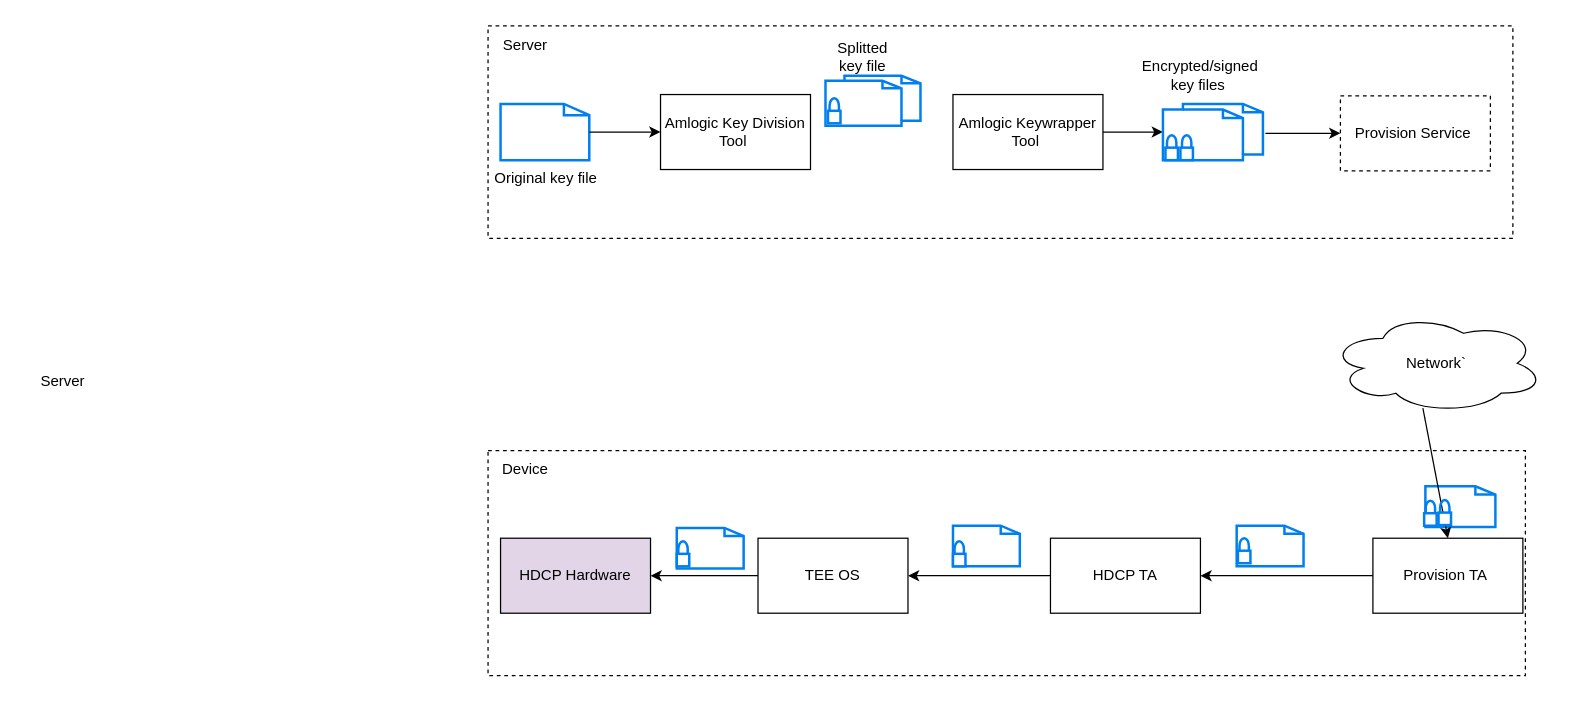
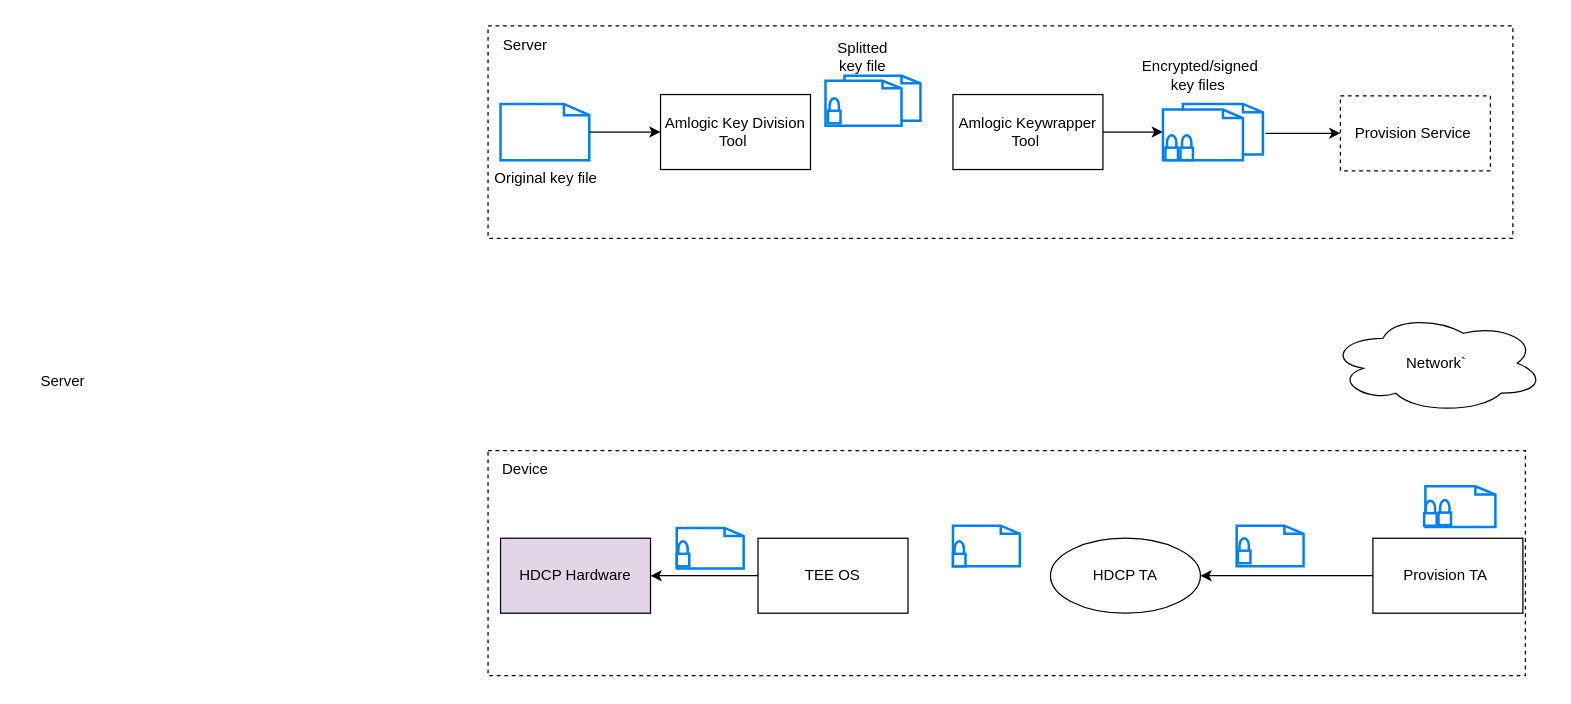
  <mxCell id="0" />
  <mxCell id="1" parent="0" />
  <mxCell id="2" value="&lt;blockquote style=&quot;margin: 0 0 0 40px; border: none; padding: 0px;&quot;&gt;&lt;div style=&quot;&quot;&gt;&lt;br&gt;&lt;/div&gt;&lt;/blockquote&gt;" style="rounded=0;whiteSpace=wrap;html=1;dashed=1;align=center;labelPosition=center;verticalLabelPosition=bottom;verticalAlign=top;" parent="1" vertex="1"><mxGeometry y="360" width="830" height="180" as="geometry" x="390" /></mxCell>
  <mxCell id="3" value="" style="html=1;verticalLabelPosition=bottom;align=center;labelBackgroundColor=#ffffff;verticalAlign=top;strokeWidth=2;strokeColor=#0080F0;shadow=0;dashed=0;shape=mxgraph.ios7.icons.document;" parent="1" vertex="1"><mxGeometry x="1140" y="388.5" width="56" height="32.5" as="geometry" /></mxCell>
  <mxCell id="4" value="&lt;blockquote style=&quot;margin: 0 0 0 40px; border: none; padding: 0px;&quot;&gt;&lt;div style=&quot;&quot;&gt;&lt;br&gt;&lt;/div&gt;&lt;/blockquote&gt;" style="rounded=0;whiteSpace=wrap;html=1;dashed=1;align=center;labelPosition=center;verticalLabelPosition=bottom;verticalAlign=top;" parent="1" vertex="1"><mxGeometry y="20" width="820" height="170" as="geometry" x="390" /></mxCell>
  <mxCell id="5" value="Original key file" style="html=1;verticalLabelPosition=bottom;align=center;labelBackgroundColor=#ffffff;verticalAlign=top;strokeWidth=2;strokeColor=#0080F0;shadow=0;dashed=0;shape=mxgraph.ios7.icons.document;" parent="1" vertex="1"><mxGeometry x="400" y="82.5" width="71" height="45" as="geometry" /></mxCell>
  <mxCell id="6" value="Amlogic Key Division Tool&amp;nbsp;" style="rounded=0;whiteSpace=wrap;html=1;" parent="1" vertex="1"><mxGeometry x="528" y="75" width="120" height="60" as="geometry" /></mxCell>
  <mxCell id="7" value="Amlogic Keywrapper Tool&amp;nbsp;" style="rounded=0;whiteSpace=wrap;html=1;" parent="1" vertex="1"><mxGeometry x="762" y="75" width="120" height="60" as="geometry" /></mxCell>
  <mxCell id="8" value="" style="endArrow=classic;html=1;rounded=0;entryX=0;entryY=0.5;entryDx=0;entryDy=0;" parent="1" source="5" target="6" edge="1"><mxGeometry width="50" height="50" relative="1" as="geometry"><mxPoint x="500" y="110" as="sourcePoint" /><mxPoint x="550" y="60" as="targetPoint" /></mxGeometry></mxCell>
  <mxCell id="9" value="" style="html=1;verticalLabelPosition=bottom;align=center;labelBackgroundColor=#ffffff;verticalAlign=top;strokeWidth=2;strokeColor=#0080F0;shadow=0;dashed=0;shape=mxgraph.ios7.icons.documents;" parent="1" vertex="1"><mxGeometry x="660" y="60" width="76" height="40" as="geometry" /></mxCell>
  <mxCell id="10" value="" style="edgeStyle=orthogonalEdgeStyle;rounded=0;orthogonalLoop=1;jettySize=auto;html=1;exitX=1;exitY=0.5;exitDx=0;exitDy=0;" parent="1" source="7" target="11" edge="1"><mxGeometry relative="1" as="geometry"><mxPoint x="1090" y="230" as="targetPoint" /></mxGeometry></mxCell>
  <mxCell id="11" value="" style="html=1;verticalLabelPosition=bottom;align=center;labelBackgroundColor=#ffffff;verticalAlign=top;strokeWidth=2;strokeColor=#0080F0;shadow=0;dashed=0;shape=mxgraph.ios7.icons.documents;" parent="1" vertex="1"><mxGeometry x="930" y="82.5" width="80" height="45" as="geometry" /></mxCell>
  <mxCell id="12" value="Provision Service&amp;nbsp;" style="rounded=0;whiteSpace=wrap;html=1;dashed=1;" parent="1" vertex="1"><mxGeometry x="1072" y="76" width="120" height="60" as="geometry" /></mxCell>
  <mxCell id="13" value="" style="endArrow=classic;html=1;rounded=0;entryX=0;entryY=0.5;entryDx=0;entryDy=0;exitX=1.025;exitY=0.522;exitDx=0;exitDy=0;exitPerimeter=0;" parent="1" source="11" target="12" edge="1"><mxGeometry width="50" height="50" relative="1" as="geometry"><mxPoint x="1040" y="110" as="sourcePoint" /><mxPoint x="1090" y="60" as="targetPoint" /></mxGeometry></mxCell>
  <mxCell id="14" value="Server" style="text;html=1;strokeColor=none;fillColor=none;align=center;verticalAlign=middle;whiteSpace=wrap;rounded=0;" parent="1" vertex="1"><mxGeometry x="20" y="290" width="60" height="30" as="geometry" /></mxCell>
  <mxCell id="15" value="Splitted key file" style="text;html=1;strokeColor=none;fillColor=none;align=center;verticalAlign=middle;whiteSpace=wrap;rounded=0;" parent="1" vertex="1"><mxGeometry x="660" y="30" width="60" height="30" as="geometry" /></mxCell>
  <mxCell id="16" value="Encrypted/signed key files&amp;nbsp;" style="text;html=1;strokeColor=none;fillColor=none;align=center;verticalAlign=middle;whiteSpace=wrap;rounded=0;" parent="1" vertex="1"><mxGeometry x="930" y="45" width="60" height="30" as="geometry" /></mxCell>
  <mxCell id="17" value="Provision TA&amp;nbsp;" style="rounded=0;whiteSpace=wrap;html=1;" parent="1" vertex="1"><mxGeometry x="1098" y="430" width="120" height="60" as="geometry" /></mxCell>
- <mxCell id="18" value="HDCP TA" style="rounded=0;whiteSpace=wrap;html=1;" parent="1" vertex="1"><mxGeometry x="840" y="430" width="120" height="60" as="geometry" /></mxCell>
+ <mxCell id="18" value="HDCP TA" style="ellipse;whiteSpace=wrap;html=1;" parent="1" vertex="1"><mxGeometry x="840" y="430" width="120" height="60" as="geometry" /></mxCell>
  <mxCell id="19" value="" style="html=1;verticalLabelPosition=bottom;align=center;labelBackgroundColor=#ffffff;verticalAlign=top;strokeWidth=2;strokeColor=#0080F0;shadow=0;dashed=0;shape=mxgraph.ios7.icons.locked;" parent="1" vertex="1"><mxGeometry x="944" y="107.5" width="10" height="20" as="geometry" /></mxCell>
  <mxCell id="20" value="" style="html=1;verticalLabelPosition=bottom;align=center;labelBackgroundColor=#ffffff;verticalAlign=top;strokeWidth=2;strokeColor=#0080F0;shadow=0;dashed=0;shape=mxgraph.ios7.icons.locked;" parent="1" vertex="1"><mxGeometry x="932" y="107.5" width="10" height="20" as="geometry" /></mxCell>
  <mxCell id="21" value="" style="html=1;verticalLabelPosition=bottom;align=center;labelBackgroundColor=#ffffff;verticalAlign=top;strokeWidth=2;strokeColor=#0080F0;shadow=0;dashed=0;shape=mxgraph.ios7.icons.locked;" parent="1" vertex="1"><mxGeometry x="662" y="78" width="10" height="20" as="geometry" /></mxCell>
  <mxCell id="22" value="Network`" style="ellipse;shape=cloud;whiteSpace=wrap;html=1;" parent="1" vertex="1"><mxGeometry x="1063" y="250" width="172" height="80" as="geometry" /></mxCell>
  <mxCell id="23" value="TEE OS" style="rounded=0;whiteSpace=wrap;html=1;" parent="1" vertex="1"><mxGeometry x="606" y="430" width="120" height="60" as="geometry" /></mxCell>
  <mxCell id="24" value="HDCP Hardware" style="rounded=0;whiteSpace=wrap;html=1;fillColor=#e1d5e7;" parent="1" vertex="1"><mxGeometry x="400" y="430" width="120" height="60" as="geometry" /></mxCell>
- <mxCell id="25" value="" style="endArrow=classic;html=1;rounded=0;exitX=0.436;exitY=0.95;exitDx=0;exitDy=0;exitPerimeter=0;entryX=0.5;entryY=0;entryDx=0;entryDy=0;" parent="1" source="22" target="17" edge="1"><mxGeometry width="50" height="50" relative="1" as="geometry"><mxPoint x="1210" y="370" as="sourcePoint" /><mxPoint x="1260" y="320" as="targetPoint" /></mxGeometry></mxCell>
  <mxCell id="26" value="" style="endArrow=classic;html=1;rounded=0;exitX=0;exitY=0.5;exitDx=0;exitDy=0;entryX=1;entryY=0.5;entryDx=0;entryDy=0;" parent="1" source="17" target="18" edge="1"><mxGeometry width="50" height="50" relative="1" as="geometry"><mxPoint x="890" y="360" as="sourcePoint" /><mxPoint x="940" y="310" as="targetPoint" /></mxGeometry></mxCell>
- <mxCell id="27" value="" style="endArrow=classic;html=1;rounded=0;exitX=0;exitY=0.5;exitDx=0;exitDy=0;entryX=1;entryY=0.5;entryDx=0;entryDy=0;" parent="1" source="18" target="23" edge="1"><mxGeometry width="50" height="50" relative="1" as="geometry"><mxPoint x="700" y="360" as="sourcePoint" /><mxPoint x="750" y="310" as="targetPoint" /></mxGeometry></mxCell>
  <mxCell id="28" value="" style="html=1;verticalLabelPosition=bottom;align=center;labelBackgroundColor=#ffffff;verticalAlign=top;strokeWidth=2;strokeColor=#0080F0;shadow=0;dashed=0;shape=mxgraph.ios7.icons.locked;" parent="1" vertex="1"><mxGeometry x="1139" y="400" width="10" height="20" as="geometry" /></mxCell>
  <mxCell id="29" value="" style="html=1;verticalLabelPosition=bottom;align=center;labelBackgroundColor=#ffffff;verticalAlign=top;strokeWidth=2;strokeColor=#0080F0;shadow=0;dashed=0;shape=mxgraph.ios7.icons.locked;" parent="1" vertex="1"><mxGeometry x="1150.5" y="399.5" width="10" height="20" as="geometry" /></mxCell>
  <mxCell id="30" value="" style="html=1;verticalLabelPosition=bottom;align=center;labelBackgroundColor=#ffffff;verticalAlign=top;strokeWidth=2;strokeColor=#0080F0;shadow=0;dashed=0;shape=mxgraph.ios7.icons.document;" parent="1" vertex="1"><mxGeometry x="989" y="420" width="53.5" height="32.5" as="geometry" /></mxCell>
  <mxCell id="31" value="" style="html=1;verticalLabelPosition=bottom;align=center;labelBackgroundColor=#ffffff;verticalAlign=top;strokeWidth=2;strokeColor=#0080F0;shadow=0;dashed=0;shape=mxgraph.ios7.icons.locked;" parent="1" vertex="1"><mxGeometry x="990" y="430" width="10" height="20" as="geometry" /></mxCell>
  <mxCell id="32" value="" style="html=1;verticalLabelPosition=bottom;align=center;labelBackgroundColor=#ffffff;verticalAlign=top;strokeWidth=2;strokeColor=#0080F0;shadow=0;dashed=0;shape=mxgraph.ios7.icons.document;" parent="1" vertex="1"><mxGeometry x="762" y="420" width="53.5" height="32.5" as="geometry" /></mxCell>
  <mxCell id="33" value="" style="html=1;verticalLabelPosition=bottom;align=center;labelBackgroundColor=#ffffff;verticalAlign=top;strokeWidth=2;strokeColor=#0080F0;shadow=0;dashed=0;shape=mxgraph.ios7.icons.locked;" parent="1" vertex="1"><mxGeometry x="762" y="432.5" width="10" height="20" as="geometry" /></mxCell>
  <mxCell id="34" value="" style="html=1;verticalLabelPosition=bottom;align=center;labelBackgroundColor=#ffffff;verticalAlign=top;strokeWidth=2;strokeColor=#0080F0;shadow=0;dashed=0;shape=mxgraph.ios7.icons.document;" parent="1" vertex="1"><mxGeometry x="541" y="421.75" width="53.5" height="32.5" as="geometry" /></mxCell>
  <mxCell id="35" value="" style="html=1;verticalLabelPosition=bottom;align=center;labelBackgroundColor=#ffffff;verticalAlign=top;strokeWidth=2;strokeColor=#0080F0;shadow=0;dashed=0;shape=mxgraph.ios7.icons.locked;" parent="1" vertex="1"><mxGeometry x="541" y="432.5" width="10" height="20" as="geometry" /></mxCell>
  <mxCell id="36" value="" style="endArrow=classic;html=1;rounded=0;entryX=1;entryY=0.5;entryDx=0;entryDy=0;exitX=0;exitY=0.5;exitDx=0;exitDy=0;" parent="1" source="23" target="24" edge="1"><mxGeometry width="50" height="50" relative="1" as="geometry"><mxPoint x="610" y="370" as="sourcePoint" /><mxPoint x="660" y="320" as="targetPoint" /></mxGeometry></mxCell>
  <mxCell id="37" value="Server" style="text;html=1;strokeColor=none;fillColor=none;align=center;verticalAlign=middle;whiteSpace=wrap;rounded=0;" parent="1" vertex="1"><mxGeometry y="21" width="60" height="30" as="geometry" x="390" /></mxCell>
  <mxCell id="38" value="Device" style="text;html=1;strokeColor=none;fillColor=none;align=center;verticalAlign=middle;whiteSpace=wrap;rounded=0;" parent="1" vertex="1"><mxGeometry y="360" width="60" height="30" as="geometry" x="390" /></mxCell>
